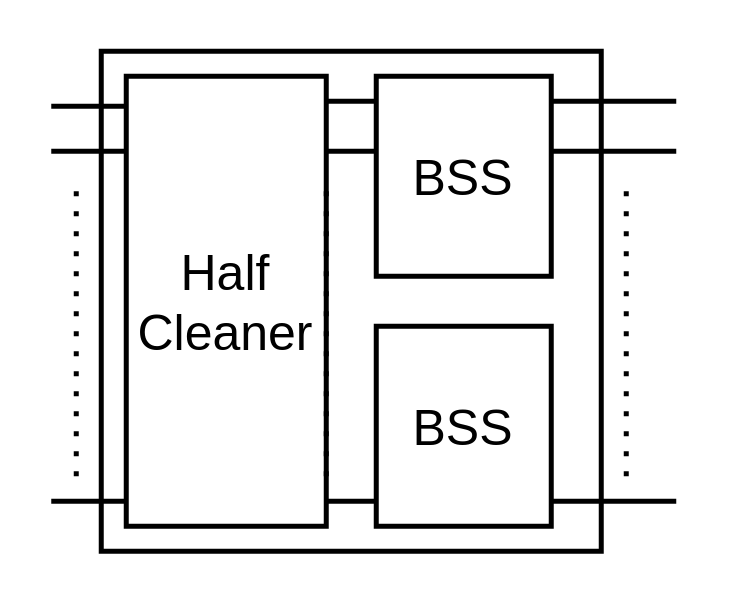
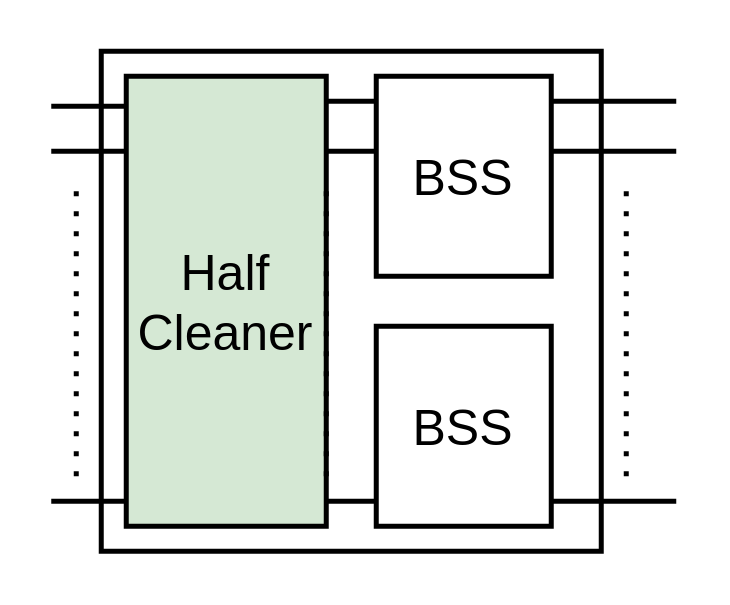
  <mxCell id="0" />
  <mxCell id="1" parent="0" />
  <mxCell id="2" value="" style="whiteSpace=wrap;html=1;aspect=fixed;strokeWidth=2;" parent="1" vertex="1"><mxGeometry x="40" y="20" width="200" height="200" as="geometry" /></mxCell>
- <mxCell id="3" value="&lt;font style=&quot;font-size: 20px&quot;&gt;Half Cleaner&lt;/font&gt;" style="rounded=0;whiteSpace=wrap;html=1;strokeWidth=2;" parent="1" vertex="1"><mxGeometry x="50" y="30" width="80" height="180" as="geometry" /></mxCell>
+ <mxCell id="3" value="&lt;font style=&quot;font-size: 20px&quot;&gt;Half Cleaner&lt;/font&gt;" style="rounded=0;whiteSpace=wrap;html=1;strokeWidth=2;fillColor=#d5e8d4;" parent="1" vertex="1"><mxGeometry x="50" y="30" width="80" height="180" as="geometry" /></mxCell>
  <mxCell id="4" value="&lt;font style=&quot;font-size: 20px&quot;&gt;BSS&lt;/font&gt;" style="rounded=0;whiteSpace=wrap;html=1;strokeWidth=2;" parent="1" vertex="1"><mxGeometry x="150" y="30" width="70" height="80" as="geometry" /></mxCell>
  <mxCell id="5" value="&lt;font style=&quot;font-size: 20px&quot;&gt;BSS&lt;/font&gt;" style="rounded=0;whiteSpace=wrap;html=1;strokeWidth=2;" parent="1" vertex="1"><mxGeometry x="150" y="130" width="70" height="80" as="geometry" /></mxCell>
  <mxCell id="6" value="" style="endArrow=none;html=1;startArrow=none;startFill=0;strokeWidth=2;" parent="1" edge="1"><mxGeometry width="50" height="50" relative="1" as="geometry"><mxPoint x="20" y="42" as="sourcePoint" /><mxPoint x="50" y="42" as="targetPoint" /></mxGeometry></mxCell>
  <mxCell id="7" value="" style="endArrow=none;html=1;startArrow=none;startFill=0;strokeWidth=2;" parent="1" edge="1"><mxGeometry width="50" height="50" relative="1" as="geometry"><mxPoint x="20" y="60" as="sourcePoint" /><mxPoint x="50" y="60" as="targetPoint" /></mxGeometry></mxCell>
  <mxCell id="8" value="" style="endArrow=none;dashed=1;html=1;dashPattern=1 3;strokeWidth=2;" parent="1" edge="1"><mxGeometry width="50" height="50" relative="1" as="geometry"><mxPoint x="30" y="190" as="sourcePoint" /><mxPoint x="30" y="70" as="targetPoint" /></mxGeometry></mxCell>
  <mxCell id="9" value="" style="endArrow=none;html=1;startArrow=none;startFill=0;strokeWidth=2;" parent="1" edge="1"><mxGeometry width="50" height="50" relative="1" as="geometry"><mxPoint x="20" y="200" as="sourcePoint" /><mxPoint x="50" y="200" as="targetPoint" /></mxGeometry></mxCell>
  <mxCell id="10" value="" style="endArrow=none;html=1;startArrow=none;startFill=0;strokeWidth=2;" parent="1" edge="1"><mxGeometry width="50" height="50" relative="1" as="geometry"><mxPoint x="130" y="40" as="sourcePoint" /><mxPoint x="150" y="40" as="targetPoint" /></mxGeometry></mxCell>
  <mxCell id="11" value="" style="endArrow=none;html=1;startArrow=none;startFill=0;strokeWidth=2;" parent="1" edge="1"><mxGeometry width="50" height="50" relative="1" as="geometry"><mxPoint x="130" y="60" as="sourcePoint" /><mxPoint x="150" y="60" as="targetPoint" /></mxGeometry></mxCell>
  <mxCell id="12" value="" style="endArrow=none;dashed=1;html=1;dashPattern=1 3;strokeWidth=2;" parent="1" edge="1"><mxGeometry width="50" height="50" relative="1" as="geometry"><mxPoint x="130" y="190" as="sourcePoint" /><mxPoint x="130" y="70" as="targetPoint" /></mxGeometry></mxCell>
  <mxCell id="13" value="" style="endArrow=none;html=1;startArrow=none;startFill=0;strokeWidth=2;" parent="1" edge="1"><mxGeometry width="50" height="50" relative="1" as="geometry"><mxPoint x="130" y="200" as="sourcePoint" /><mxPoint x="150" y="200" as="targetPoint" /></mxGeometry></mxCell>
  <mxCell id="14" value="" style="endArrow=none;html=1;startArrow=none;startFill=0;strokeWidth=2;" parent="1" edge="1"><mxGeometry width="50" height="50" relative="1" as="geometry"><mxPoint x="220" y="40" as="sourcePoint" /><mxPoint x="270" y="40" as="targetPoint" /></mxGeometry></mxCell>
  <mxCell id="15" value="" style="endArrow=none;html=1;startArrow=none;startFill=0;strokeWidth=2;" parent="1" edge="1"><mxGeometry width="50" height="50" relative="1" as="geometry"><mxPoint x="220" y="60" as="sourcePoint" /><mxPoint x="270" y="60" as="targetPoint" /></mxGeometry></mxCell>
  <mxCell id="16" value="" style="endArrow=none;dashed=1;html=1;dashPattern=1 3;strokeWidth=2;" parent="1" edge="1"><mxGeometry width="50" height="50" relative="1" as="geometry"><mxPoint x="250" y="190" as="sourcePoint" /><mxPoint x="250" y="70" as="targetPoint" /></mxGeometry></mxCell>
  <mxCell id="17" value="" style="endArrow=none;html=1;startArrow=none;startFill=0;strokeWidth=2;" parent="1" edge="1"><mxGeometry width="50" height="50" relative="1" as="geometry"><mxPoint x="220" y="200" as="sourcePoint" /><mxPoint x="270" y="200" as="targetPoint" /></mxGeometry></mxCell>
